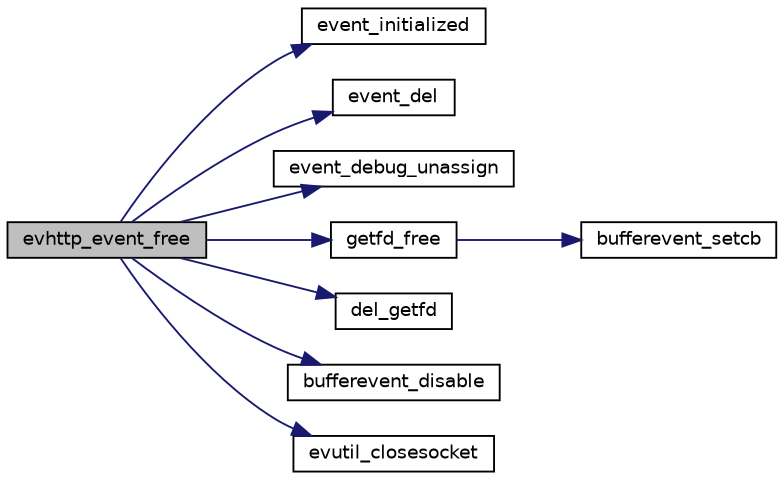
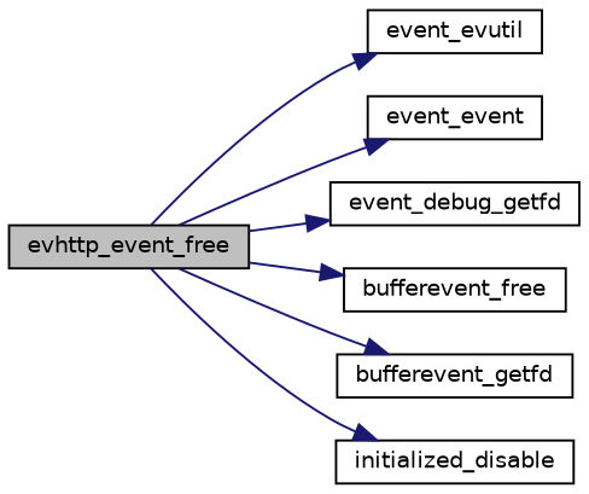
  digraph {
    rankdir=LR
    node [color=black fillcolor=white fontname=Helvetica fontsize=10 shape=record style=filled]
    edge [color=midnightblue fontname=Helvetica fontsize=10 labelfontname=Helvetica labelfontsize=10 style=solid]
    n1 [fillcolor=grey75 fontcolor=black height=0.2 label=evhttp_event_free width=0.4]
-   n2 [height=0.2 label=event_initialized width=0.4]
-   n3 [height=0.2 label=event_del width=0.4]
-   n4 [height=0.2 label=event_debug_unassign width=0.4]
-   n5 [height=0.2 label=getfd_free width=0.4]
-   n6 [height=0.2 label=del_getfd width=0.4]
-   n7 [height=0.2 label=bufferevent_disable width=0.4]
-   n8 [height=0.2 label=evutil_closesocket width=0.4]
-   n9 [height=0.2 label=bufferevent_setcb width=0.4]
+   n2 [height=0.2 label=event_evutil width=0.4]
+   n3 [height=0.2 label=event_event width=0.4]
+   n4 [height=0.2 label=event_debug_getfd width=0.4]
+   n5 [height=0.2 label=bufferevent_free width=0.4]
+   n6 [height=0.2 label=bufferevent_getfd width=0.4]
+   n7 [height=0.2 label=initialized_disable width=0.4]
    n1 -> n2
    n1 -> n3
    n1 -> n4
    n1 -> n5
    n1 -> n6
    n1 -> n7
-   n1 -> n8
-   n5 -> n9
  }
